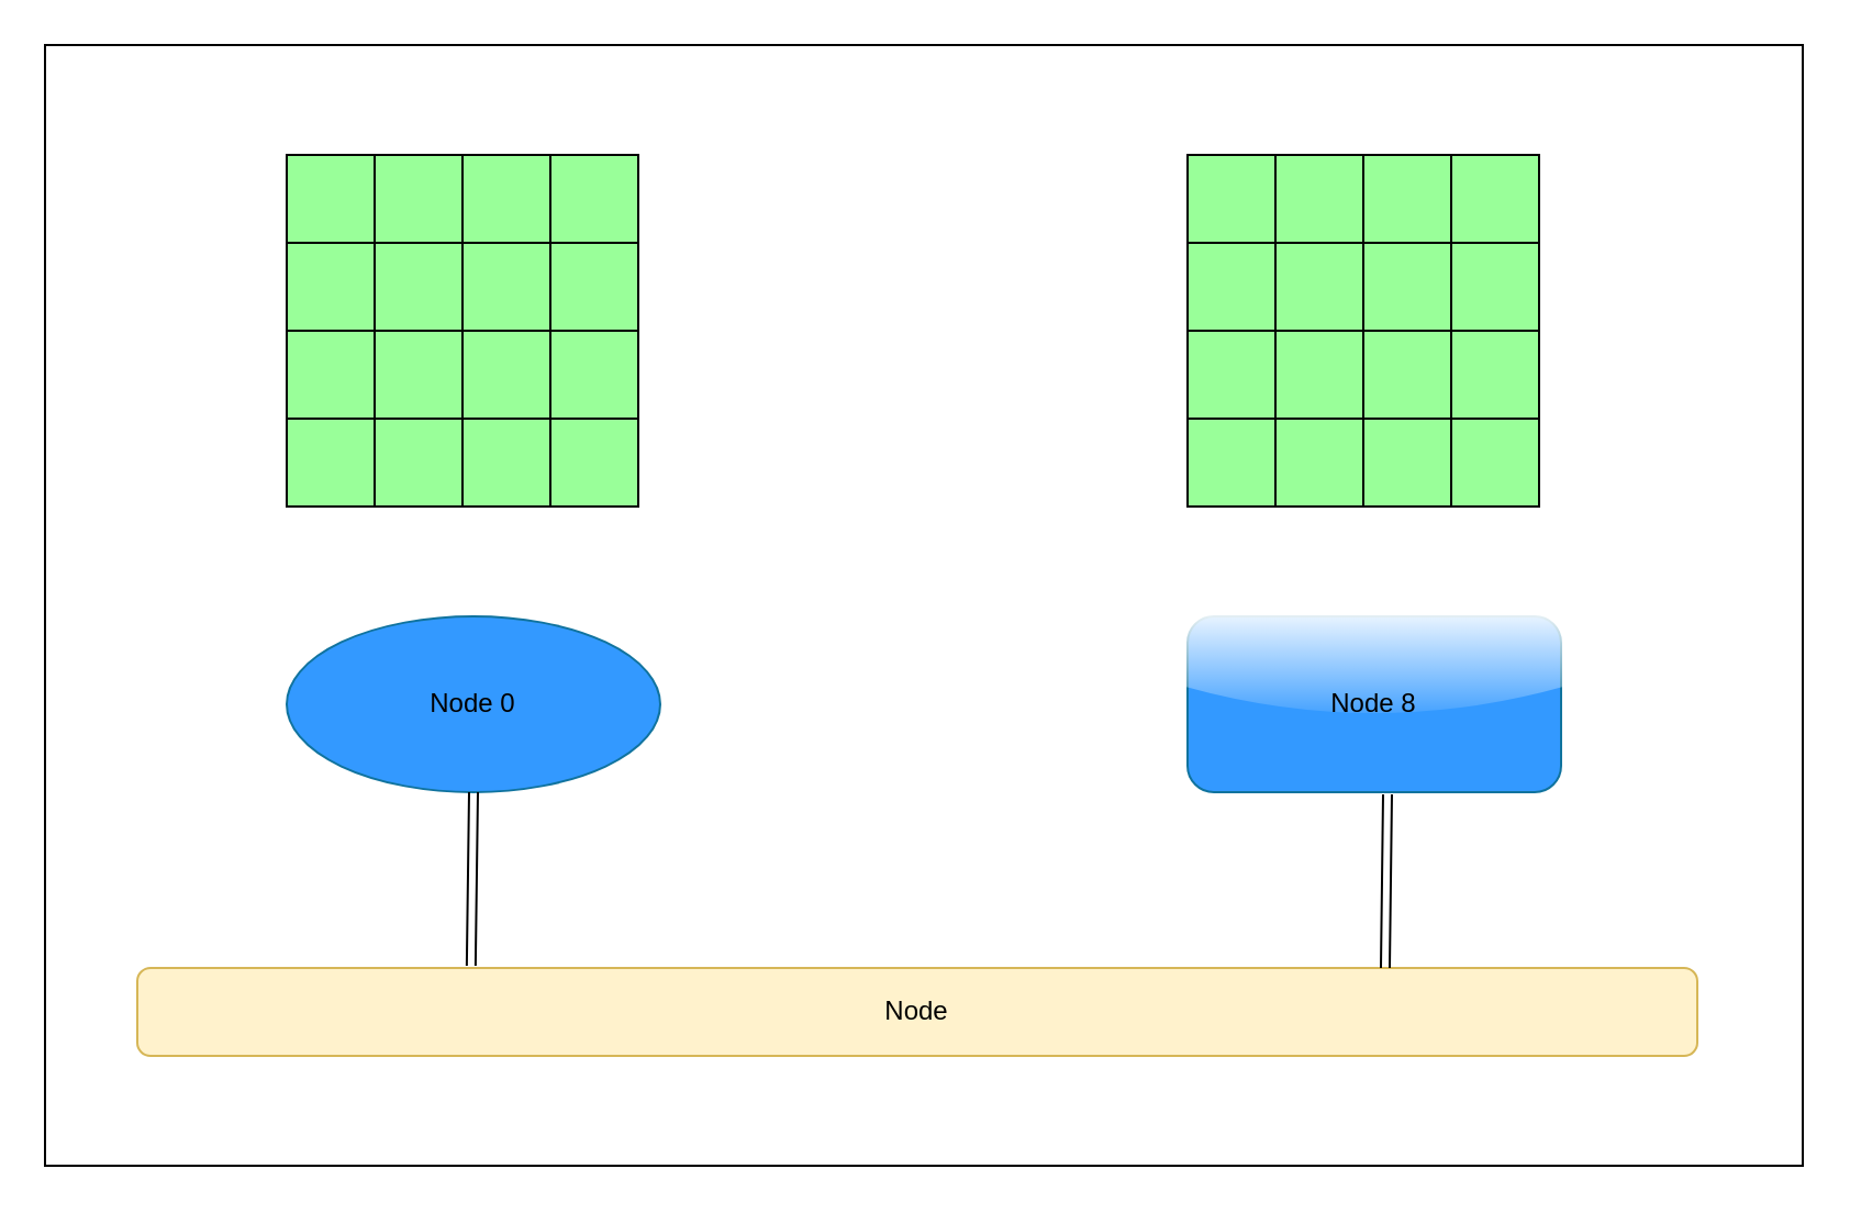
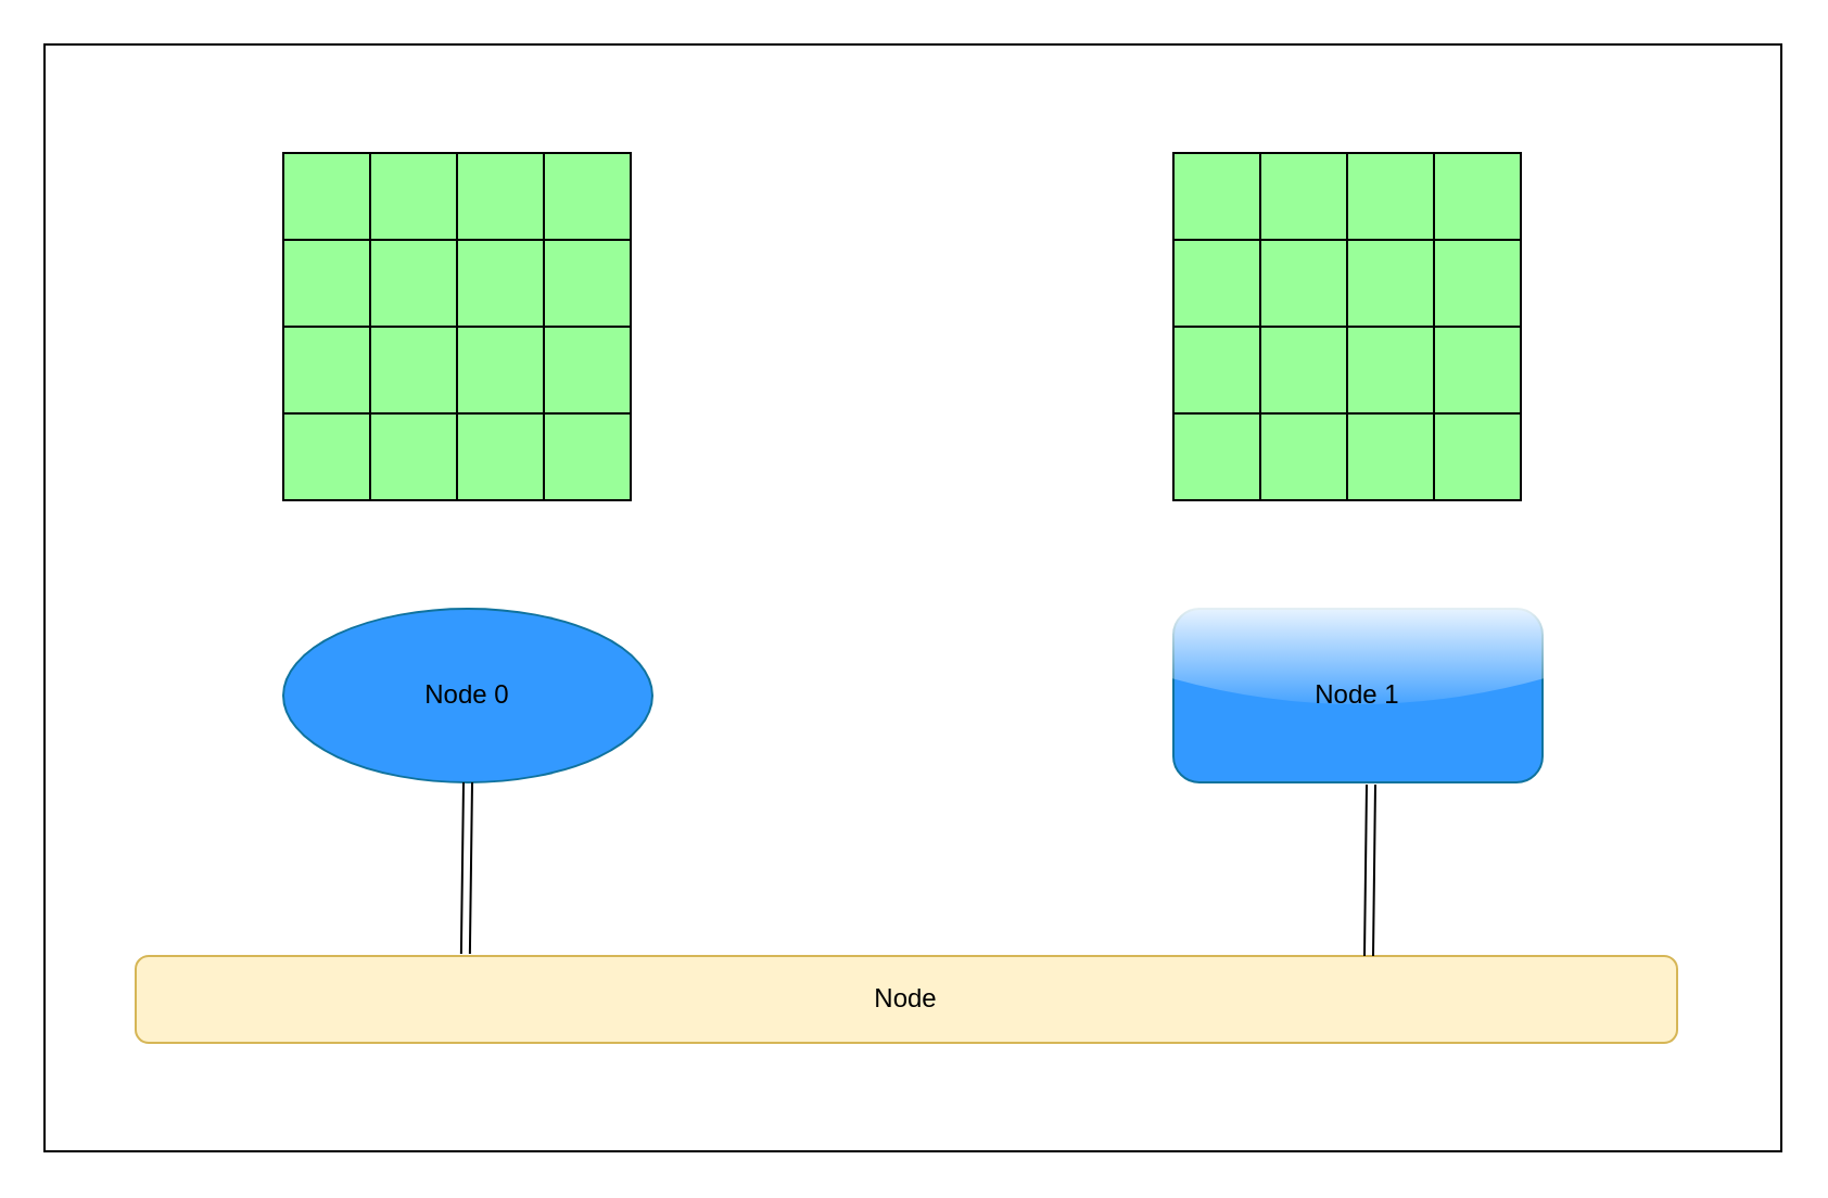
  <mxCell id="0" />
  <mxCell id="1" parent="0" />
  <mxCell id="2" value="" style="rounded=0;whiteSpace=wrap;html=1;" vertex="1" parent="1"><mxGeometry x="20" y="20" width="800" height="510" as="geometry" /></mxCell>
  <mxCell id="3" value="Node 0" style="ellipse;whiteSpace=wrap;html=1;fillColor=#3399FF;strokeColor=#10739e;glass=1;" vertex="1" parent="1"><mxGeometry x="130" y="280" width="170" height="80" as="geometry" /></mxCell>
  <mxCell id="4" value="" style="whiteSpace=wrap;html=1;aspect=fixed;fillColor=#99FF99;" vertex="1" parent="1"><mxGeometry x="130" y="70" width="40" height="40" as="geometry" /></mxCell>
  <mxCell id="5" value="" style="whiteSpace=wrap;html=1;aspect=fixed;fillColor=#99FF99;" vertex="1" parent="1"><mxGeometry x="170" y="70" width="40" height="40" as="geometry" /></mxCell>
  <mxCell id="6" value="" style="whiteSpace=wrap;html=1;aspect=fixed;fillColor=#99FF99;" vertex="1" parent="1"><mxGeometry x="210" y="70" width="40" height="40" as="geometry" /></mxCell>
  <mxCell id="7" value="" style="whiteSpace=wrap;html=1;aspect=fixed;fillColor=#99FF99;" vertex="1" parent="1"><mxGeometry x="250" y="70" width="40" height="40" as="geometry" /></mxCell>
  <mxCell id="8" value="" style="whiteSpace=wrap;html=1;aspect=fixed;fillColor=#99FF99;" vertex="1" parent="1"><mxGeometry x="130" y="110" width="40" height="40" as="geometry" /></mxCell>
  <mxCell id="9" value="" style="whiteSpace=wrap;html=1;aspect=fixed;fillColor=#99FF99;" vertex="1" parent="1"><mxGeometry x="170" y="110" width="40" height="40" as="geometry" /></mxCell>
  <mxCell id="10" value="" style="whiteSpace=wrap;html=1;aspect=fixed;fillColor=#99FF99;" vertex="1" parent="1"><mxGeometry x="210" y="110" width="40" height="40" as="geometry" /></mxCell>
  <mxCell id="11" value="" style="whiteSpace=wrap;html=1;aspect=fixed;fillColor=#99FF99;" vertex="1" parent="1"><mxGeometry x="250" y="110" width="40" height="40" as="geometry" /></mxCell>
  <mxCell id="12" value="" style="whiteSpace=wrap;html=1;aspect=fixed;fillColor=#99FF99;" vertex="1" parent="1"><mxGeometry x="130" y="150" width="40" height="40" as="geometry" /></mxCell>
  <mxCell id="13" value="" style="whiteSpace=wrap;html=1;aspect=fixed;fillColor=#99FF99;" vertex="1" parent="1"><mxGeometry x="170" y="150" width="40" height="40" as="geometry" /></mxCell>
  <mxCell id="14" value="" style="whiteSpace=wrap;html=1;aspect=fixed;fillColor=#99FF99;" vertex="1" parent="1"><mxGeometry x="210" y="150" width="40" height="40" as="geometry" /></mxCell>
  <mxCell id="15" value="" style="whiteSpace=wrap;html=1;aspect=fixed;fillColor=#99FF99;" vertex="1" parent="1"><mxGeometry x="250" y="150" width="40" height="40" as="geometry" /></mxCell>
  <mxCell id="16" value="" style="whiteSpace=wrap;html=1;aspect=fixed;fillColor=#99FF99;" vertex="1" parent="1"><mxGeometry x="130" y="190" width="40" height="40" as="geometry" /></mxCell>
  <mxCell id="17" value="" style="whiteSpace=wrap;html=1;aspect=fixed;fillColor=#99FF99;" vertex="1" parent="1"><mxGeometry x="170" y="190" width="40" height="40" as="geometry" /></mxCell>
  <mxCell id="18" value="" style="whiteSpace=wrap;html=1;aspect=fixed;fillColor=#99FF99;" vertex="1" parent="1"><mxGeometry x="210" y="190" width="40" height="40" as="geometry" /></mxCell>
  <mxCell id="19" value="" style="whiteSpace=wrap;html=1;aspect=fixed;fillColor=#99FF99;" vertex="1" parent="1"><mxGeometry x="250" y="190" width="40" height="40" as="geometry" /></mxCell>
- <mxCell id="20" value="Node 8" style="rounded=1;whiteSpace=wrap;html=1;fillColor=#3399FF;strokeColor=#10739e;glass=1;" vertex="1" parent="1"><mxGeometry x="540" y="280" width="170" height="80" as="geometry" /></mxCell>
+ <mxCell id="20" value="Node 1" style="rounded=1;whiteSpace=wrap;html=1;fillColor=#3399FF;strokeColor=#10739e;glass=1;" vertex="1" parent="1"><mxGeometry x="540" y="280" width="170" height="80" as="geometry" /></mxCell>
  <mxCell id="21" value="" style="whiteSpace=wrap;html=1;aspect=fixed;fillColor=#99FF99;" vertex="1" parent="1"><mxGeometry x="540" y="70" width="40" height="40" as="geometry" /></mxCell>
  <mxCell id="22" value="" style="whiteSpace=wrap;html=1;aspect=fixed;fillColor=#99FF99;" vertex="1" parent="1"><mxGeometry x="580" y="70" width="40" height="40" as="geometry" /></mxCell>
  <mxCell id="23" value="" style="whiteSpace=wrap;html=1;aspect=fixed;fillColor=#99FF99;" vertex="1" parent="1"><mxGeometry x="620" y="70" width="40" height="40" as="geometry" /></mxCell>
  <mxCell id="24" value="" style="whiteSpace=wrap;html=1;aspect=fixed;fillColor=#99FF99;" vertex="1" parent="1"><mxGeometry x="660" y="70" width="40" height="40" as="geometry" /></mxCell>
  <mxCell id="25" value="" style="whiteSpace=wrap;html=1;aspect=fixed;fillColor=#99FF99;" vertex="1" parent="1"><mxGeometry x="540" y="110" width="40" height="40" as="geometry" /></mxCell>
  <mxCell id="26" value="" style="whiteSpace=wrap;html=1;aspect=fixed;fillColor=#99FF99;" vertex="1" parent="1"><mxGeometry x="580" y="110" width="40" height="40" as="geometry" /></mxCell>
  <mxCell id="27" value="" style="whiteSpace=wrap;html=1;aspect=fixed;fillColor=#99FF99;" vertex="1" parent="1"><mxGeometry x="620" y="110" width="40" height="40" as="geometry" /></mxCell>
  <mxCell id="28" value="" style="whiteSpace=wrap;html=1;aspect=fixed;fillColor=#99FF99;" vertex="1" parent="1"><mxGeometry x="660" y="110" width="40" height="40" as="geometry" /></mxCell>
  <mxCell id="29" value="" style="whiteSpace=wrap;html=1;aspect=fixed;fillColor=#99FF99;" vertex="1" parent="1"><mxGeometry x="540" y="150" width="40" height="40" as="geometry" /></mxCell>
  <mxCell id="30" value="" style="whiteSpace=wrap;html=1;aspect=fixed;fillColor=#99FF99;" vertex="1" parent="1"><mxGeometry x="580" y="150" width="40" height="40" as="geometry" /></mxCell>
  <mxCell id="31" value="" style="whiteSpace=wrap;html=1;aspect=fixed;fillColor=#99FF99;" vertex="1" parent="1"><mxGeometry x="620" y="150" width="40" height="40" as="geometry" /></mxCell>
  <mxCell id="32" value="" style="whiteSpace=wrap;html=1;aspect=fixed;fillColor=#99FF99;" vertex="1" parent="1"><mxGeometry x="660" y="150" width="40" height="40" as="geometry" /></mxCell>
  <mxCell id="33" value="" style="whiteSpace=wrap;html=1;aspect=fixed;fillColor=#99FF99;" vertex="1" parent="1"><mxGeometry x="540" y="190" width="40" height="40" as="geometry" /></mxCell>
  <mxCell id="34" value="" style="whiteSpace=wrap;html=1;aspect=fixed;fillColor=#99FF99;" vertex="1" parent="1"><mxGeometry x="580" y="190" width="40" height="40" as="geometry" /></mxCell>
  <mxCell id="35" value="" style="whiteSpace=wrap;html=1;aspect=fixed;fillColor=#99FF99;" vertex="1" parent="1"><mxGeometry x="620" y="190" width="40" height="40" as="geometry" /></mxCell>
  <mxCell id="36" value="" style="whiteSpace=wrap;html=1;aspect=fixed;fillColor=#99FF99;" vertex="1" parent="1"><mxGeometry x="660" y="190" width="40" height="40" as="geometry" /></mxCell>
  <mxCell id="37" value="Node" style="rounded=1;whiteSpace=wrap;html=1;fillColor=#fff2cc;strokeColor=#d6b656;" vertex="1" parent="1"><mxGeometry x="62" y="440" width="710" height="40" as="geometry" /></mxCell>
  <mxCell id="38" value="" style="shape=link;html=1;rounded=0;exitX=0.5;exitY=1;exitDx=0;exitDy=0;entryX=0.214;entryY=-0.025;entryDx=0;entryDy=0;entryPerimeter=0;" edge="1" parent="1" source="3" target="37"><mxGeometry width="100" relative="1" as="geometry"><mxPoint x="420" y="290" as="sourcePoint" /><mxPoint x="520" y="290" as="targetPoint" /></mxGeometry></mxCell>
  <mxCell id="39" value="" style="shape=link;html=1;rounded=0;exitX=0.5;exitY=1;exitDx=0;exitDy=0;entryX=0.214;entryY=-0.025;entryDx=0;entryDy=0;entryPerimeter=0;" edge="1" parent="1"><mxGeometry width="100" relative="1" as="geometry"><mxPoint x="631" y="361" as="sourcePoint" /><mxPoint x="630" y="440" as="targetPoint" /></mxGeometry></mxCell>
